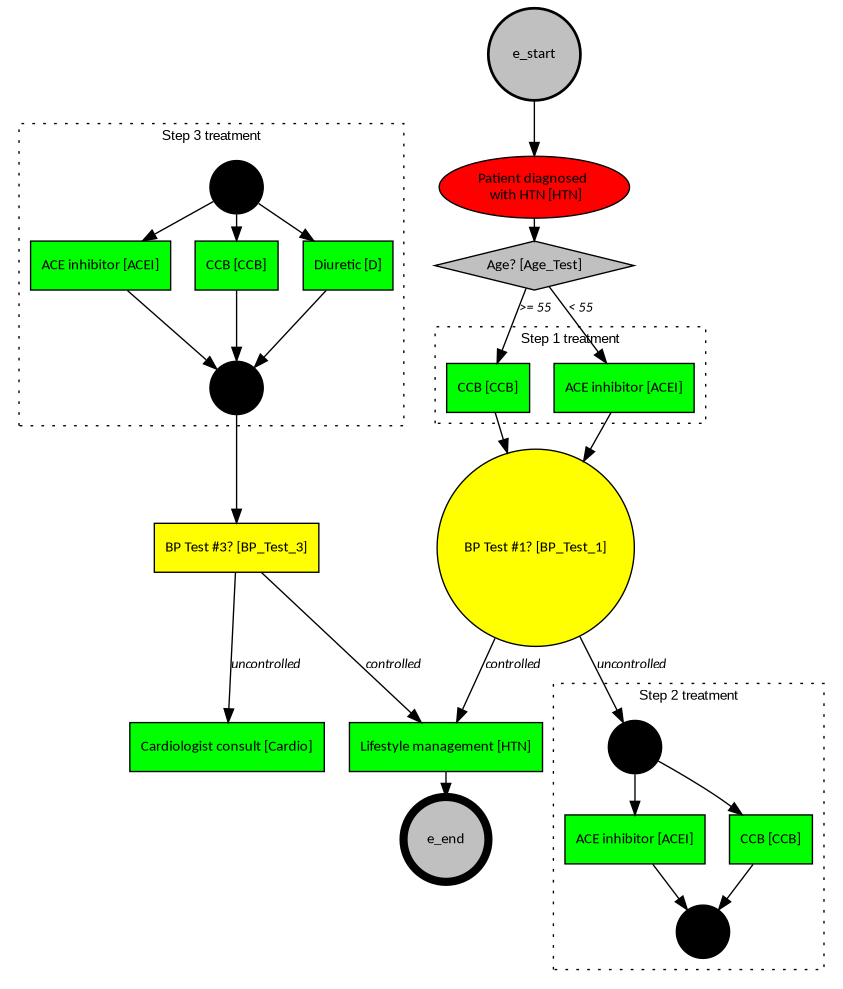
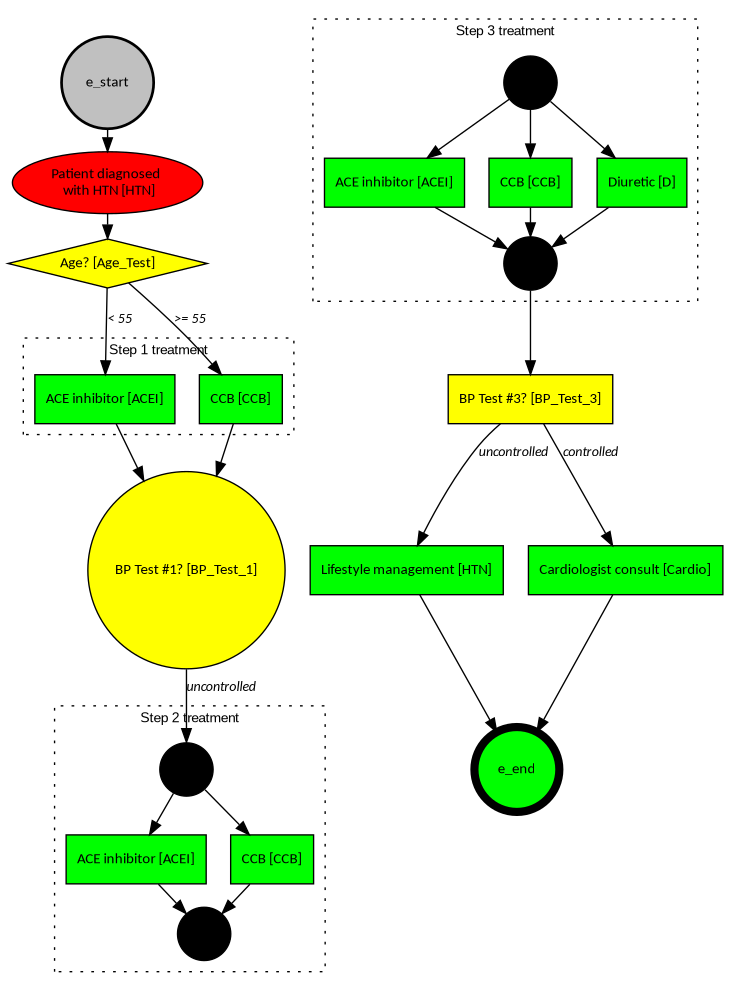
  digraph {
    ranksep=0.1
    node [fillcolor=green fontname=Calibri fontsize=11 shape=box style=filled]
    edge [fontname="Calibri Italic" fontsize=10]
    n1 [label="ACE inhibitor [ACEI]"]
    n2 [label="CCB [CCB]"]
    n3 [label="ACE inhibitor [ACEI]"]
    n4 [label="CCB [CCB]"]
    p1 [fillcolor=black shape=circle width=0.2]
    p2 [fillcolor=black shape=circle width=0.2]
    n7 [label="ACE inhibitor [ACEI]"]
    n8 [label="CCB [CCB]"]
    n9 [label="Diuretic [D]"]
    p3 [fillcolor=black shape=circle width=0.2]
    p4 [fillcolor=black shape=circle width=0.2]
    n12 [fillcolor=yellow label="BP Test #1? [BP_Test_1]" shape=circle]
    n13 [fillcolor=yellow label="BP Test #3? [BP_Test_3]"]
    n14 [fillcolor=red label="Patient diagnosed \n with HTN [HTN]" shape=oval]
-   n15 [fillcolor=gray label="Age? [Age_Test]" shape=diamond]
+   n15 [fillcolor=yellow label="Age? [Age_Test]" shape=diamond]
    n16 [label="Lifestyle management [HTN]"]
-   e_end [fillcolor=gray penwidth=6 shape=circle width=0.3]
+   e_end [penwidth=6 shape=circle width=0.3]
    n18 [label="Cardiologist consult [Cardio]"]
    e_start [fillcolor=gray penwidth=2 shape=circle width=0.3]
    subgraph cluster_1 {
      fontname=arial
      fontsize=10
      label="Step 1 treatment"
      style=dotted
      n1
      n2
    }
    subgraph cluster_2 {
      fontname=arial
      fontsize=10
      label="Step 2 treatment"
      style=dotted
      n3
      n4
      p1
      p2
    }
    subgraph cluster_3 {
      fontname=arial
      fontsize=10
      label="Step 3 treatment"
      style=dotted
      n7
      n8
      n9
      p3
      p4
    }
    n1 -> n12
    n2 -> n12
    n3 -> p2
    n4 -> p2
    p1 -> n3
    p1 -> n4
    n7 -> p4
    n8 -> p4
    n9 -> p4
    p3 -> n7
    p3 -> n8
    p3 -> n9
    p4 -> n13
    n12 -> p1 [label=uncontrolled]
-   n12 -> n16 [label=controlled]
-   n13 -> n16 [label=controlled]
-   n13 -> n18 [label=uncontrolled]
+   n13 -> n16 [label=uncontrolled]
+   n13 -> n18 [label=controlled]
    n14 -> n15
    n15 -> n1 [label="< 55"]
    n15 -> n2 [label=">= 55"]
    n16 -> e_end
+   n18 -> e_end
    e_start -> n14
  }
